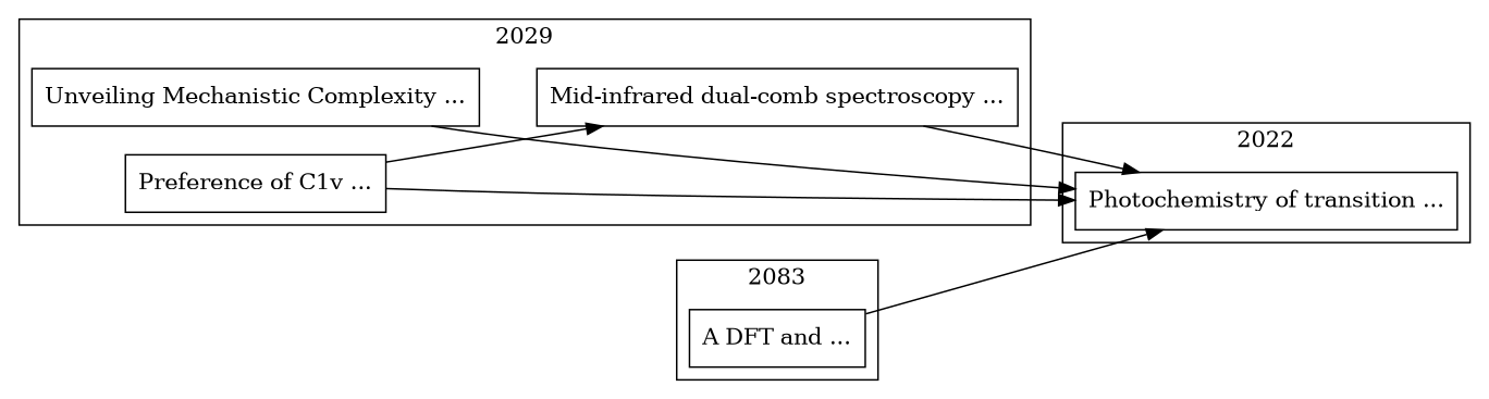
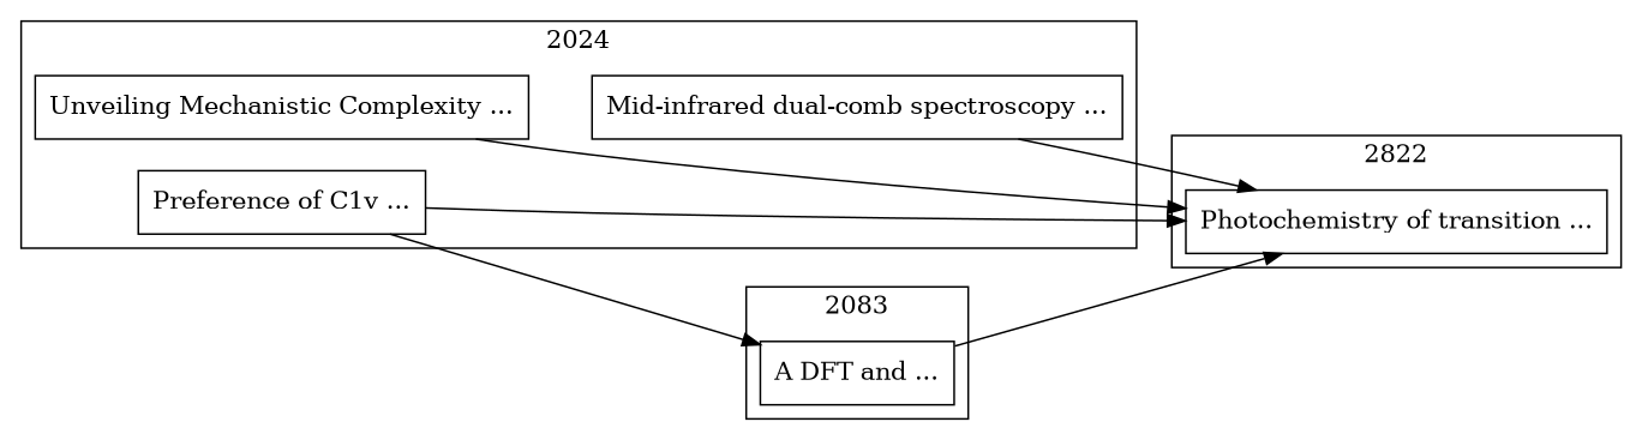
  digraph {
    rankdir=LR
    node [shape=rectangle]
    n1 [label="Photochemistry of transition ..."]
    n2 [label="A DFT and ..."]
    n3 [label="Unveiling Mechanistic Complexity ..."]
    n4 [label="Mid-infrared dual-comb spectroscopy ..."]
    n5 [label="Preference of C1v ..."]
    subgraph cluster_1 {
-     label=2022
+     label=2822
      rank=same
      n1
    }
    subgraph cluster_2 {
      label=2083
      rank=same
      n2
    }
    subgraph cluster_3 {
-     label=2029
+     label=2024
      rank=same
      n3
      n4
      n5
    }
    n2 -> n1
    n3 -> n1
    n4 -> n1
    n5 -> n1
-   n5 -> n4
+   n5 -> n2
  }
